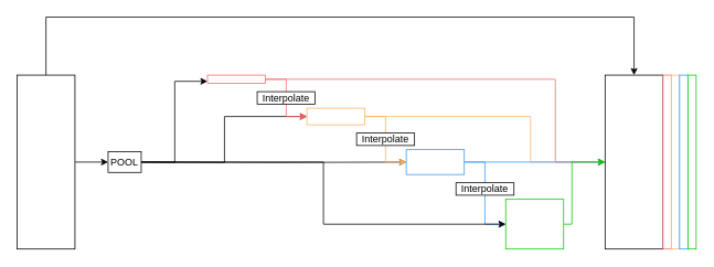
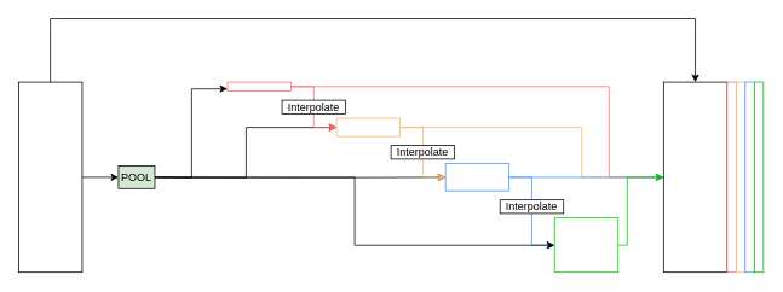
  <mxCell id="0" />
  <mxCell id="1" parent="0" />
  <mxCell id="2" style="edgeStyle=orthogonalEdgeStyle;rounded=0;orthogonalLoop=1;jettySize=auto;html=1;exitX=1;exitY=0.5;exitDx=0;exitDy=0;entryX=0;entryY=0.75;entryDx=0;entryDy=0;" edge="1" parent="1" target="10"><mxGeometry relative="1" as="geometry"><mxPoint x="170" y="195" as="sourcePoint" /></mxGeometry></mxCell>
  <mxCell id="3" style="edgeStyle=orthogonalEdgeStyle;rounded=0;orthogonalLoop=1;jettySize=auto;html=1;exitX=1;exitY=0.5;exitDx=0;exitDy=0;entryX=0;entryY=0.5;entryDx=0;entryDy=0;" edge="1" parent="1" target="13"><mxGeometry relative="1" as="geometry"><mxPoint x="170" y="195" as="sourcePoint" /></mxGeometry></mxCell>
  <mxCell id="4" style="edgeStyle=orthogonalEdgeStyle;rounded=0;orthogonalLoop=1;jettySize=auto;html=1;exitX=1;exitY=0.5;exitDx=0;exitDy=0;entryX=0;entryY=0.5;entryDx=0;entryDy=0;" edge="1" parent="1" target="16"><mxGeometry relative="1" as="geometry"><mxPoint x="170" y="195" as="sourcePoint" /></mxGeometry></mxCell>
  <mxCell id="5" style="edgeStyle=orthogonalEdgeStyle;rounded=0;orthogonalLoop=1;jettySize=auto;html=1;exitX=1;exitY=0.5;exitDx=0;exitDy=0;" edge="1" parent="1" source="7" target="19"><mxGeometry relative="1" as="geometry" /></mxCell>
  <mxCell id="6" style="edgeStyle=orthogonalEdgeStyle;rounded=0;orthogonalLoop=1;jettySize=auto;html=1;entryX=0.5;entryY=0;entryDx=0;entryDy=0;" edge="1" parent="1" source="7" target="24"><mxGeometry relative="1" as="geometry"><Array as="points"><mxPoint x="55" y="20" /><mxPoint x="765" y="20" /></Array></mxGeometry></mxCell>
  <mxCell id="7" value="" style="rounded=0;whiteSpace=wrap;html=1;" vertex="1" parent="1"><mxGeometry x="20" y="90" width="70" height="210" as="geometry" /></mxCell>
  <mxCell id="8" style="edgeStyle=orthogonalEdgeStyle;rounded=0;orthogonalLoop=1;jettySize=auto;html=1;exitX=1;exitY=0.5;exitDx=0;exitDy=0;entryX=0;entryY=0.5;entryDx=0;entryDy=0;strokeColor=#FF6666;" edge="1" parent="1" source="10" target="13"><mxGeometry relative="1" as="geometry" /></mxCell>
  <mxCell id="9" style="edgeStyle=orthogonalEdgeStyle;rounded=0;orthogonalLoop=1;jettySize=auto;html=1;exitX=1;exitY=0.5;exitDx=0;exitDy=0;entryX=0;entryY=0.5;entryDx=0;entryDy=0;strokeColor=#FF6666;" edge="1" parent="1" source="10" target="24"><mxGeometry relative="1" as="geometry"><Array as="points"><mxPoint x="670" y="95" /><mxPoint x="670" y="195" /></Array></mxGeometry></mxCell>
  <mxCell id="10" value="" style="rounded=0;whiteSpace=wrap;html=1;strokeColor=#FF6666;" vertex="1" parent="1"><mxGeometry x="250" y="90" width="70" height="10" as="geometry" /></mxCell>
  <mxCell id="11" style="edgeStyle=orthogonalEdgeStyle;rounded=0;orthogonalLoop=1;jettySize=auto;html=1;exitX=1;exitY=0.5;exitDx=0;exitDy=0;entryX=0;entryY=0.5;entryDx=0;entryDy=0;strokeColor=#FFB366;" edge="1" parent="1" source="13" target="16"><mxGeometry relative="1" as="geometry" /></mxCell>
  <mxCell id="12" style="edgeStyle=orthogonalEdgeStyle;rounded=0;orthogonalLoop=1;jettySize=auto;html=1;exitX=1;exitY=0.5;exitDx=0;exitDy=0;strokeColor=#FFB366;" edge="1" parent="1" source="13" target="24"><mxGeometry relative="1" as="geometry"><Array as="points"><mxPoint x="640" y="140" /><mxPoint x="640" y="195" /></Array></mxGeometry></mxCell>
  <mxCell id="13" value="" style="rounded=0;whiteSpace=wrap;html=1;strokeColor=#FFB366;" vertex="1" parent="1"><mxGeometry x="370" y="130" width="70" height="20" as="geometry" /></mxCell>
  <mxCell id="14" style="edgeStyle=orthogonalEdgeStyle;rounded=0;orthogonalLoop=1;jettySize=auto;html=1;exitX=1;exitY=0.5;exitDx=0;exitDy=0;entryX=0;entryY=0.5;entryDx=0;entryDy=0;strokeColor=#3399FF;" edge="1" parent="1" source="16" target="18"><mxGeometry relative="1" as="geometry" /></mxCell>
  <mxCell id="15" style="edgeStyle=orthogonalEdgeStyle;rounded=0;orthogonalLoop=1;jettySize=auto;html=1;strokeColor=#3399FF;" edge="1" parent="1" source="16"><mxGeometry relative="1" as="geometry"><mxPoint x="730" y="195" as="targetPoint" /></mxGeometry></mxCell>
  <mxCell id="16" value="" style="rounded=0;whiteSpace=wrap;html=1;strokeColor=#3399FF;" vertex="1" parent="1"><mxGeometry x="490" y="180" width="70" height="30" as="geometry" /></mxCell>
  <mxCell id="17" style="edgeStyle=orthogonalEdgeStyle;rounded=0;orthogonalLoop=1;jettySize=auto;html=1;exitX=1;exitY=0.5;exitDx=0;exitDy=0;entryX=0;entryY=0.5;entryDx=0;entryDy=0;strokeColor=#00CC00;" edge="1" parent="1" source="18" target="24"><mxGeometry relative="1" as="geometry"><Array as="points"><mxPoint x="690" y="270" /><mxPoint x="690" y="195" /></Array></mxGeometry></mxCell>
  <mxCell id="18" value="" style="rounded=0;whiteSpace=wrap;html=1;strokeColor=#00CC00;" vertex="1" parent="1"><mxGeometry x="610" y="240" width="70" height="60" as="geometry" /></mxCell>
- <mxCell id="19" value="POOL" style="rounded=0;whiteSpace=wrap;html=1;" vertex="1" parent="1"><mxGeometry x="130" y="182.5" width="40" height="25" as="geometry" /></mxCell>
+ <mxCell id="19" value="POOL" style="rounded=0;whiteSpace=wrap;html=1;fillColor=#d5e8d4;" vertex="1" parent="1"><mxGeometry x="130" y="182.5" width="40" height="25" as="geometry" /></mxCell>
  <mxCell id="20" value="Interpolate" style="rounded=0;whiteSpace=wrap;html=1;" vertex="1" parent="1"><mxGeometry x="310" y="110" width="70" height="15" as="geometry" /></mxCell>
  <mxCell id="21" value="Interpolate" style="rounded=0;whiteSpace=wrap;html=1;" vertex="1" parent="1"><mxGeometry x="430" y="160" width="70" height="15" as="geometry" /></mxCell>
  <mxCell id="22" value="Interpolate" style="rounded=0;whiteSpace=wrap;html=1;" vertex="1" parent="1"><mxGeometry x="550" y="220" width="70" height="15" as="geometry" /></mxCell>
  <mxCell id="23" style="edgeStyle=orthogonalEdgeStyle;rounded=0;orthogonalLoop=1;jettySize=auto;html=1;exitX=1;exitY=0.5;exitDx=0;exitDy=0;entryX=0;entryY=0.5;entryDx=0;entryDy=0;" edge="1" parent="1" source="19" target="18"><mxGeometry relative="1" as="geometry" /></mxCell>
  <mxCell id="24" value="" style="rounded=0;whiteSpace=wrap;html=1;" vertex="1" parent="1"><mxGeometry x="730" y="90" width="70" height="210" as="geometry" /></mxCell>
  <mxCell id="25" value="" style="rounded=0;whiteSpace=wrap;html=1;strokeColor=#FF6666;" vertex="1" parent="1"><mxGeometry x="800" y="90" width="10" height="210" as="geometry" /></mxCell>
  <mxCell id="26" value="" style="rounded=0;whiteSpace=wrap;html=1;strokeColor=#FFB366;" vertex="1" parent="1"><mxGeometry x="810" y="90" width="10" height="210" as="geometry" /></mxCell>
  <mxCell id="27" value="" style="rounded=0;whiteSpace=wrap;html=1;strokeColor=#3399FF;" vertex="1" parent="1"><mxGeometry x="820" y="90" width="10" height="210" as="geometry" /></mxCell>
  <mxCell id="28" value="" style="rounded=0;whiteSpace=wrap;html=1;strokeColor=#00CC00;" vertex="1" parent="1"><mxGeometry x="830" y="90" width="10" height="210" as="geometry" /></mxCell>
